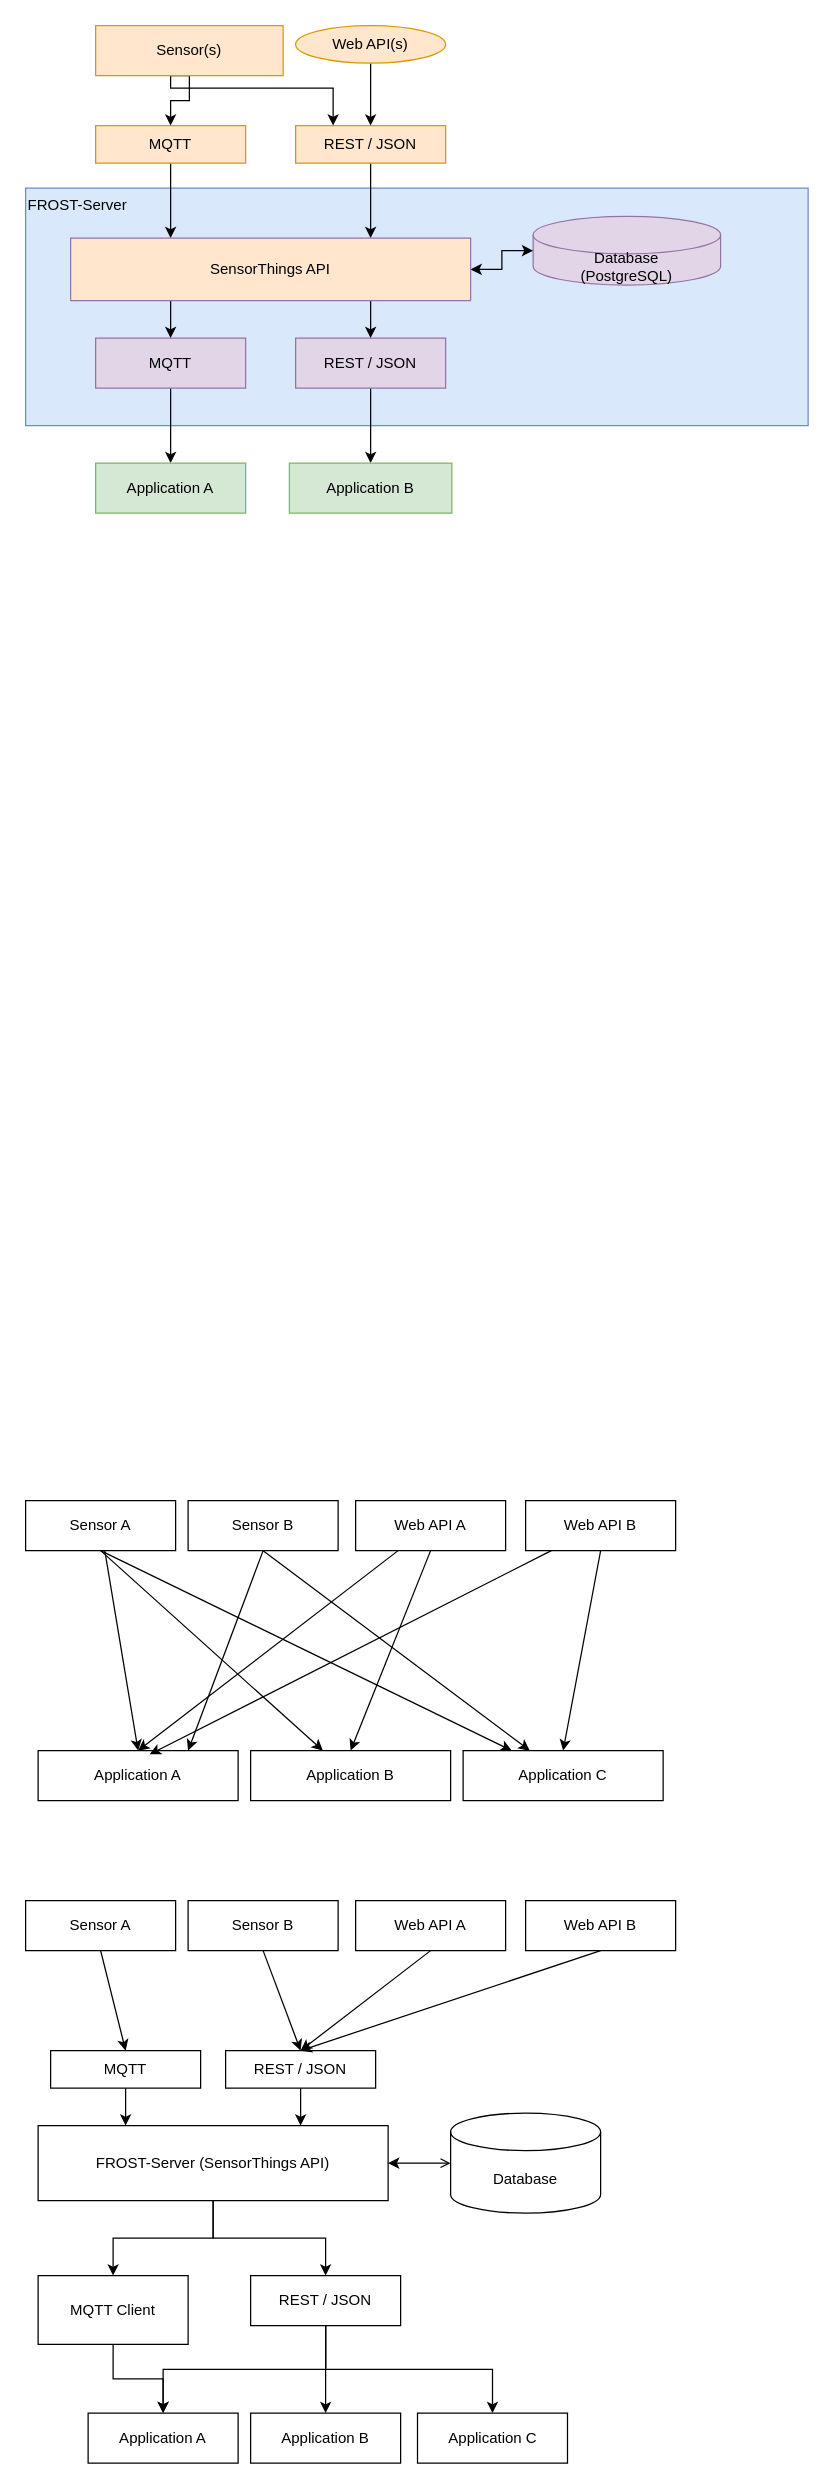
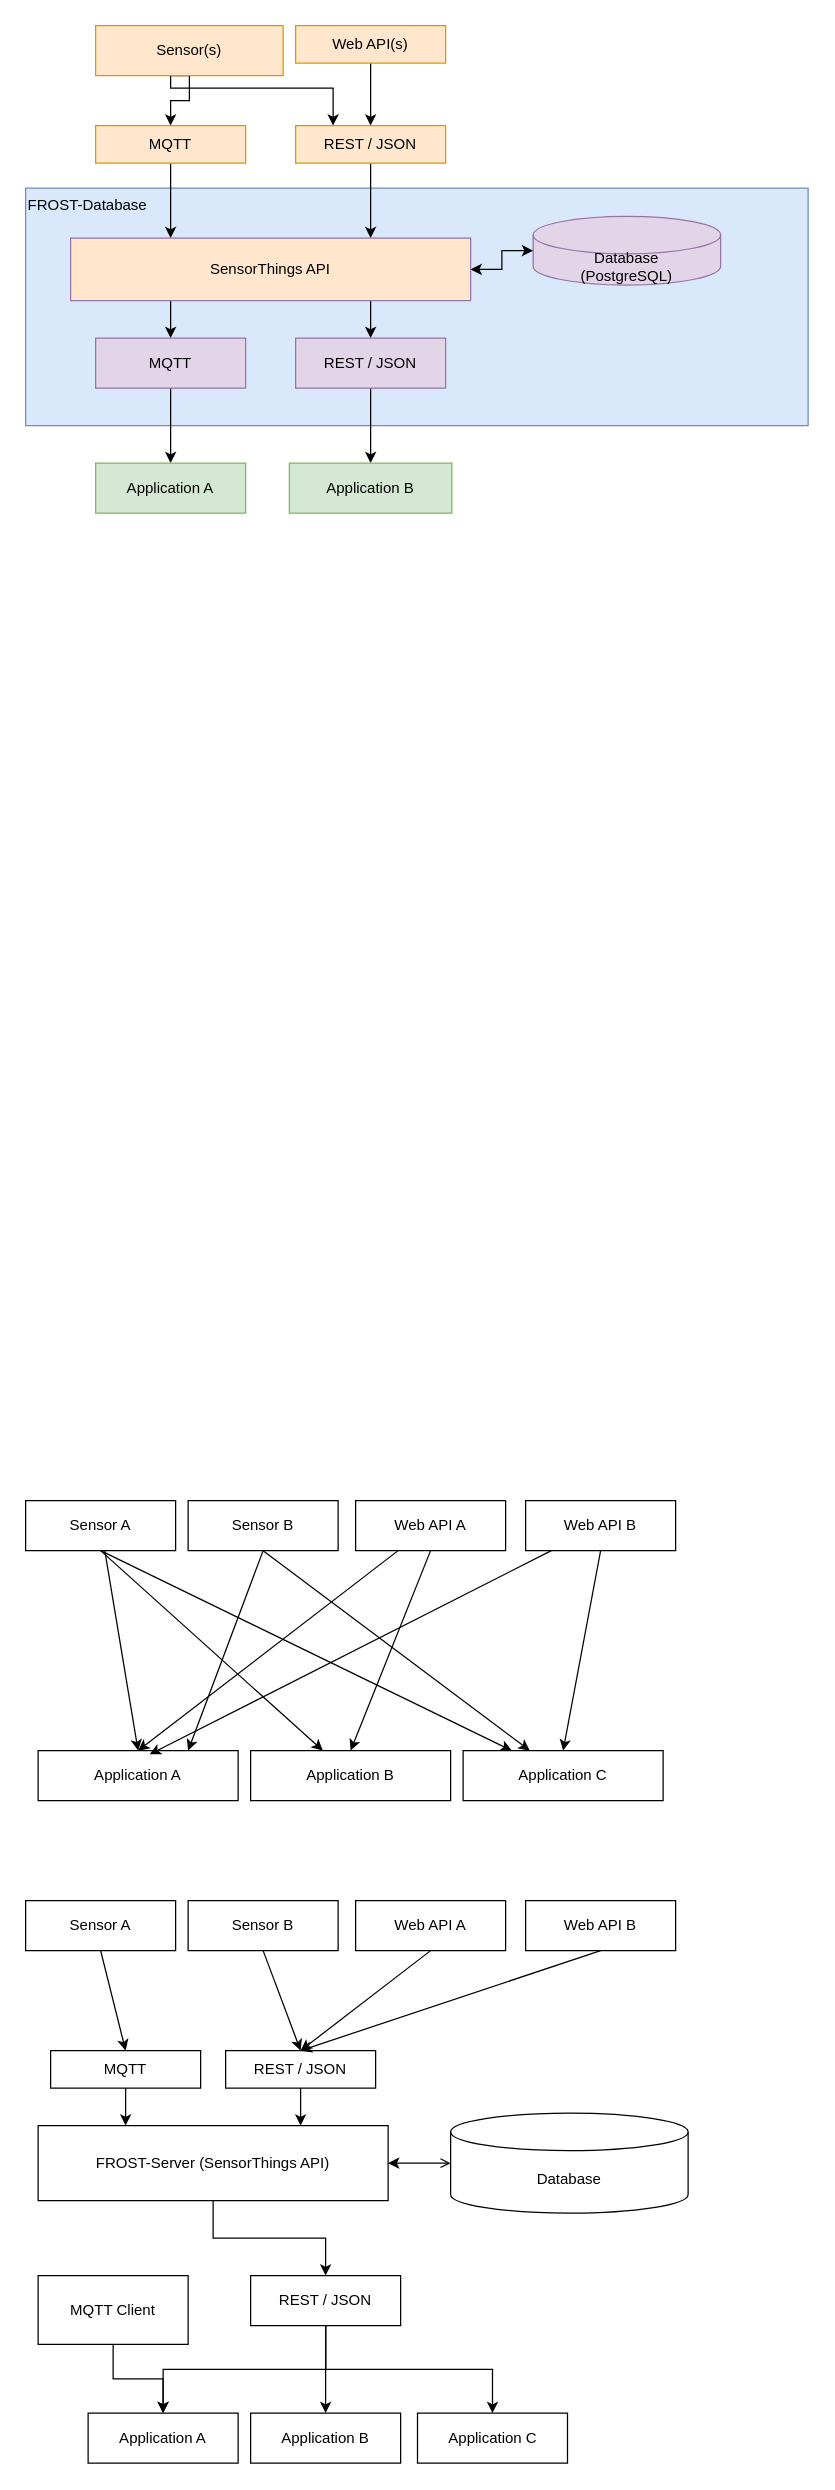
  <mxCell id="0" />
  <mxCell id="1" parent="0" />
- <mxCell id="2" style="edgeStyle=orthogonalEdgeStyle;rounded=0;orthogonalLoop=1;jettySize=auto;html=1;exitX=0.5;exitY=1;exitDx=0;exitDy=0;entryX=0.5;entryY=0;entryDx=0;entryDy=0;" edge="1" parent="1" source="4" target="11"><mxGeometry relative="1" as="geometry" /></mxCell>
  <mxCell id="3" style="edgeStyle=orthogonalEdgeStyle;rounded=0;orthogonalLoop=1;jettySize=auto;html=1;exitX=0.5;exitY=1;exitDx=0;exitDy=0;entryX=0.5;entryY=0;entryDx=0;entryDy=0;" edge="1" parent="1" source="4" target="15"><mxGeometry relative="1" as="geometry" /></mxCell>
  <mxCell id="4" value="FROST-Server (SensorThings API)" style="rounded=0;whiteSpace=wrap;html=1;" vertex="1" parent="1"><mxGeometry x="30" y="1700" width="280" height="60" as="geometry" /></mxCell>
  <mxCell id="5" style="edgeStyle=orthogonalEdgeStyle;rounded=0;orthogonalLoop=1;jettySize=auto;html=1;entryX=0.25;entryY=0;entryDx=0;entryDy=0;" edge="1" parent="1" source="6" target="4"><mxGeometry relative="1" as="geometry" /></mxCell>
  <mxCell id="6" value="MQTT" style="rounded=0;whiteSpace=wrap;html=1;" vertex="1" parent="1"><mxGeometry x="40" y="1640" width="120" height="30" as="geometry" /></mxCell>
  <mxCell id="7" style="edgeStyle=orthogonalEdgeStyle;rounded=0;orthogonalLoop=1;jettySize=auto;html=1;exitX=0.5;exitY=1;exitDx=0;exitDy=0;entryX=0.75;entryY=0;entryDx=0;entryDy=0;" edge="1" parent="1" source="8" target="4"><mxGeometry relative="1" as="geometry" /></mxCell>
  <mxCell id="8" value="REST / JSON" style="rounded=0;whiteSpace=wrap;html=1;" vertex="1" parent="1"><mxGeometry x="180" y="1640" width="120" height="30" as="geometry" /></mxCell>
- <mxCell id="9" value="Database" style="shape=cylinder3;whiteSpace=wrap;html=1;boundedLbl=1;backgroundOutline=1;size=15;" vertex="1" parent="1"><mxGeometry x="360" y="1690" width="120" height="80" as="geometry" /></mxCell>
+ <mxCell id="9" value="Database" style="shape=cylinder3;whiteSpace=wrap;html=1;boundedLbl=1;backgroundOutline=1;size=15;" vertex="1" parent="1"><mxGeometry x="360" y="1690" width="190" height="80" as="geometry" /></mxCell>
  <mxCell id="10" style="edgeStyle=orthogonalEdgeStyle;rounded=0;orthogonalLoop=1;jettySize=auto;html=1;entryX=0.5;entryY=0;entryDx=0;entryDy=0;" edge="1" parent="1" source="11" target="16"><mxGeometry relative="1" as="geometry" /></mxCell>
  <mxCell id="11" value="MQTT Client" style="rounded=0;whiteSpace=wrap;html=1;" vertex="1" parent="1"><mxGeometry x="30" y="1820" width="120" height="55" as="geometry" /></mxCell>
  <mxCell id="12" style="edgeStyle=orthogonalEdgeStyle;rounded=0;orthogonalLoop=1;jettySize=auto;html=1;exitX=0.5;exitY=1;exitDx=0;exitDy=0;" edge="1" parent="1" source="15" target="16"><mxGeometry relative="1" as="geometry" /></mxCell>
  <mxCell id="13" style="edgeStyle=orthogonalEdgeStyle;rounded=0;orthogonalLoop=1;jettySize=auto;html=1;exitX=0.5;exitY=1;exitDx=0;exitDy=0;entryX=0.5;entryY=0;entryDx=0;entryDy=0;" edge="1" parent="1" source="15" target="18"><mxGeometry relative="1" as="geometry" /></mxCell>
  <mxCell id="14" style="edgeStyle=orthogonalEdgeStyle;rounded=0;orthogonalLoop=1;jettySize=auto;html=1;exitX=0.5;exitY=1;exitDx=0;exitDy=0;" edge="1" parent="1" source="15" target="19"><mxGeometry relative="1" as="geometry" /></mxCell>
  <mxCell id="15" value="REST / JSON" style="rounded=0;whiteSpace=wrap;html=1;" vertex="1" parent="1"><mxGeometry x="200" y="1820" width="120" height="40" as="geometry" /></mxCell>
  <mxCell id="16" value="Applic&lt;span style=&quot;background-color: transparent; color: light-dark(rgb(0, 0, 0), rgb(255, 255, 255));&quot;&gt;ation A&lt;/span&gt;" style="rounded=0;whiteSpace=wrap;html=1;" vertex="1" parent="1"><mxGeometry x="70" y="1930" width="120" height="40" as="geometry" /></mxCell>
  <mxCell id="17" style="edgeStyle=orthogonalEdgeStyle;rounded=0;orthogonalLoop=1;jettySize=auto;html=1;entryX=0;entryY=0.5;entryDx=0;entryDy=0;entryPerimeter=0;startArrow=classic;startFill=1;endArrow=open;" edge="1" parent="1" source="4" target="9"><mxGeometry relative="1" as="geometry" /></mxCell>
  <mxCell id="18" value="Applic&lt;span style=&quot;background-color: transparent; color: light-dark(rgb(0, 0, 0), rgb(255, 255, 255));&quot;&gt;ation B&lt;/span&gt;" style="rounded=0;whiteSpace=wrap;html=1;" vertex="1" parent="1"><mxGeometry x="200" y="1930" width="120" height="40" as="geometry" /></mxCell>
  <mxCell id="19" value="Applic&lt;span style=&quot;background-color: transparent; color: light-dark(rgb(0, 0, 0), rgb(255, 255, 255));&quot;&gt;ation C&lt;/span&gt;" style="rounded=0;whiteSpace=wrap;html=1;" vertex="1" parent="1"><mxGeometry x="333.5" y="1930" width="120" height="40" as="geometry" /></mxCell>
  <mxCell id="20" value="Applic&lt;span style=&quot;background-color: transparent; color: light-dark(rgb(0, 0, 0), rgb(255, 255, 255));&quot;&gt;ation A&lt;/span&gt;" style="rounded=0;whiteSpace=wrap;html=1;" vertex="1" parent="1"><mxGeometry x="30" y="1400" width="160" height="40" as="geometry" /></mxCell>
  <mxCell id="21" style="rounded=0;orthogonalLoop=1;jettySize=auto;html=1;entryX=0.5;entryY=0;entryDx=0;entryDy=0;" edge="1" parent="1" source="24" target="20"><mxGeometry relative="1" as="geometry"><mxPoint x="100" y="1280" as="targetPoint" /></mxGeometry></mxCell>
  <mxCell id="22" style="rounded=0;orthogonalLoop=1;jettySize=auto;html=1;exitX=0.5;exitY=1;exitDx=0;exitDy=0;" edge="1" parent="1" source="24" target="28"><mxGeometry relative="1" as="geometry" /></mxCell>
  <mxCell id="23" style="rounded=0;orthogonalLoop=1;jettySize=auto;html=1;exitX=0.5;exitY=1;exitDx=0;exitDy=0;" edge="1" parent="1" source="24" target="29"><mxGeometry relative="1" as="geometry" /></mxCell>
  <mxCell id="24" value="Sensor A" style="rounded=0;whiteSpace=wrap;html=1;" vertex="1" parent="1"><mxGeometry x="20" y="1200" width="120" height="40" as="geometry" /></mxCell>
  <mxCell id="25" style="rounded=0;orthogonalLoop=1;jettySize=auto;html=1;entryX=0.5;entryY=0;entryDx=0;entryDy=0;" edge="1" parent="1" source="27" target="20"><mxGeometry relative="1" as="geometry" /></mxCell>
  <mxCell id="26" style="rounded=0;orthogonalLoop=1;jettySize=auto;html=1;exitX=0.5;exitY=1;exitDx=0;exitDy=0;entryX=0.5;entryY=0;entryDx=0;entryDy=0;" edge="1" parent="1" source="27" target="28"><mxGeometry relative="1" as="geometry" /></mxCell>
  <mxCell id="27" value="Web API A" style="rounded=0;whiteSpace=wrap;html=1;" vertex="1" parent="1"><mxGeometry x="284" y="1200" width="120" height="40" as="geometry" /></mxCell>
  <mxCell id="28" value="Applic&lt;span style=&quot;background-color: transparent; color: light-dark(rgb(0, 0, 0), rgb(255, 255, 255));&quot;&gt;ation B&lt;/span&gt;" style="rounded=0;whiteSpace=wrap;html=1;" vertex="1" parent="1"><mxGeometry x="200" y="1400" width="160" height="40" as="geometry" /></mxCell>
  <mxCell id="29" value="Applic&lt;span style=&quot;background-color: transparent; color: light-dark(rgb(0, 0, 0), rgb(255, 255, 255));&quot;&gt;ation C&lt;/span&gt;" style="rounded=0;whiteSpace=wrap;html=1;" vertex="1" parent="1"><mxGeometry x="370" y="1400" width="160" height="40" as="geometry" /></mxCell>
  <mxCell id="30" style="rounded=0;orthogonalLoop=1;jettySize=auto;html=1;exitX=0.5;exitY=1;exitDx=0;exitDy=0;entryX=0.5;entryY=0;entryDx=0;entryDy=0;" edge="1" parent="1" source="31" target="29"><mxGeometry relative="1" as="geometry" /></mxCell>
  <mxCell id="31" value="Web API B" style="rounded=0;whiteSpace=wrap;html=1;" vertex="1" parent="1"><mxGeometry x="420" y="1200" width="120" height="40" as="geometry" /></mxCell>
  <mxCell id="32" style="rounded=0;orthogonalLoop=1;jettySize=auto;html=1;exitX=0.5;exitY=1;exitDx=0;exitDy=0;entryX=0.75;entryY=0;entryDx=0;entryDy=0;" edge="1" parent="1" source="34" target="20"><mxGeometry relative="1" as="geometry" /></mxCell>
  <mxCell id="33" style="rounded=0;orthogonalLoop=1;jettySize=auto;html=1;exitX=0.5;exitY=1;exitDx=0;exitDy=0;" edge="1" parent="1" source="34" target="29"><mxGeometry relative="1" as="geometry" /></mxCell>
  <mxCell id="34" value="Sensor B" style="rounded=0;whiteSpace=wrap;html=1;" vertex="1" parent="1"><mxGeometry x="150" y="1200" width="120" height="40" as="geometry" /></mxCell>
  <mxCell id="35" style="rounded=0;orthogonalLoop=1;jettySize=auto;html=1;entryX=0.558;entryY=0.075;entryDx=0;entryDy=0;entryPerimeter=0;" edge="1" parent="1" source="31" target="20"><mxGeometry relative="1" as="geometry" /></mxCell>
  <mxCell id="36" style="rounded=0;orthogonalLoop=1;jettySize=auto;html=1;exitX=0.5;exitY=1;exitDx=0;exitDy=0;entryX=0.5;entryY=0;entryDx=0;entryDy=0;" edge="1" parent="1" source="37" target="6"><mxGeometry relative="1" as="geometry" /></mxCell>
  <mxCell id="37" value="Sensor A" style="rounded=0;whiteSpace=wrap;html=1;" vertex="1" parent="1"><mxGeometry x="20" y="1520" width="120" height="40" as="geometry" /></mxCell>
  <mxCell id="38" style="rounded=0;orthogonalLoop=1;jettySize=auto;html=1;exitX=0.5;exitY=1;exitDx=0;exitDy=0;entryX=0.5;entryY=0;entryDx=0;entryDy=0;" edge="1" parent="1" source="39" target="8"><mxGeometry relative="1" as="geometry" /></mxCell>
  <mxCell id="39" value="Web API A" style="rounded=0;whiteSpace=wrap;html=1;" vertex="1" parent="1"><mxGeometry x="284" y="1520" width="120" height="40" as="geometry" /></mxCell>
  <mxCell id="40" style="rounded=0;orthogonalLoop=1;jettySize=auto;html=1;exitX=0.5;exitY=1;exitDx=0;exitDy=0;entryX=0.5;entryY=0;entryDx=0;entryDy=0;" edge="1" parent="1" source="41" target="8"><mxGeometry relative="1" as="geometry" /></mxCell>
  <mxCell id="41" value="Web API B" style="rounded=0;whiteSpace=wrap;html=1;" vertex="1" parent="1"><mxGeometry x="420" y="1520" width="120" height="40" as="geometry" /></mxCell>
  <mxCell id="42" style="rounded=0;orthogonalLoop=1;jettySize=auto;html=1;exitX=0.5;exitY=1;exitDx=0;exitDy=0;entryX=0.5;entryY=0;entryDx=0;entryDy=0;" edge="1" parent="1" source="43" target="8"><mxGeometry relative="1" as="geometry" /></mxCell>
  <mxCell id="43" value="Sensor B" style="rounded=0;whiteSpace=wrap;html=1;" vertex="1" parent="1"><mxGeometry x="150" y="1520" width="120" height="40" as="geometry" /></mxCell>
- <mxCell id="44" value="FROST-Server" style="rounded=0;whiteSpace=wrap;html=1;align=left;verticalAlign=top;fillColor=#dae8fc;strokeColor=#6c8ebf;" vertex="1" parent="1"><mxGeometry x="20" y="150" width="626" height="190" as="geometry" /></mxCell>
+ <mxCell id="44" value="FROST-Database" style="rounded=0;whiteSpace=wrap;html=1;align=left;verticalAlign=top;fillColor=#dae8fc;strokeColor=#6c8ebf;" vertex="1" parent="1"><mxGeometry x="20" y="150" width="626" height="190" as="geometry" /></mxCell>
  <mxCell id="45" style="edgeStyle=orthogonalEdgeStyle;rounded=0;orthogonalLoop=1;jettySize=auto;html=1;exitX=0.5;exitY=1;exitDx=0;exitDy=0;entryX=0.25;entryY=0;entryDx=0;entryDy=0;" edge="1" parent="1" source="46" target="57"><mxGeometry relative="1" as="geometry" /></mxCell>
  <mxCell id="46" value="MQTT" style="rounded=0;whiteSpace=wrap;html=1;fillColor=#ffe6cc;strokeColor=#d79b00;" vertex="1" parent="1"><mxGeometry x="76" y="100" width="120" height="30" as="geometry" /></mxCell>
  <mxCell id="47" style="edgeStyle=orthogonalEdgeStyle;rounded=0;orthogonalLoop=1;jettySize=auto;html=1;exitX=0.5;exitY=1;exitDx=0;exitDy=0;entryX=0.75;entryY=0;entryDx=0;entryDy=0;" edge="1" parent="1" source="48" target="57"><mxGeometry relative="1" as="geometry" /></mxCell>
  <mxCell id="48" value="REST / JSON" style="rounded=0;whiteSpace=wrap;html=1;fillColor=#ffe6cc;strokeColor=#d79b00;" vertex="1" parent="1"><mxGeometry x="236" y="100" width="120" height="30" as="geometry" /></mxCell>
  <mxCell id="49" value="Database&lt;div&gt;(PostgreSQL)&lt;/div&gt;" style="shape=cylinder3;whiteSpace=wrap;html=1;boundedLbl=1;backgroundOutline=1;size=15;fillColor=#e1d5e7;strokeColor=#9673a6;" vertex="1" parent="1"><mxGeometry x="426" y="172.5" width="150" height="55" as="geometry" /></mxCell>
  <mxCell id="50" style="edgeStyle=orthogonalEdgeStyle;rounded=0;orthogonalLoop=1;jettySize=auto;html=1;exitX=0.5;exitY=1;exitDx=0;exitDy=0;" edge="1" parent="1" source="51" target="58"><mxGeometry relative="1" as="geometry" /></mxCell>
  <mxCell id="51" value="MQTT" style="rounded=0;whiteSpace=wrap;html=1;fillColor=#e1d5e7;strokeColor=#9673a6;" vertex="1" parent="1"><mxGeometry x="76" y="270" width="120" height="40" as="geometry" /></mxCell>
  <mxCell id="52" style="edgeStyle=orthogonalEdgeStyle;rounded=0;orthogonalLoop=1;jettySize=auto;html=1;exitX=0.5;exitY=1;exitDx=0;exitDy=0;entryX=0.5;entryY=0;entryDx=0;entryDy=0;startArrow=none;startFill=0;" edge="1" parent="1" source="53" target="59"><mxGeometry relative="1" as="geometry" /></mxCell>
  <mxCell id="53" value="REST / JSON" style="rounded=0;whiteSpace=wrap;html=1;fillColor=#e1d5e7;strokeColor=#9673a6;" vertex="1" parent="1"><mxGeometry x="236" y="270" width="120" height="40" as="geometry" /></mxCell>
  <mxCell id="54" style="edgeStyle=orthogonalEdgeStyle;rounded=0;orthogonalLoop=1;jettySize=auto;html=1;exitX=1;exitY=0.5;exitDx=0;exitDy=0;startArrow=classic;startFill=1;" edge="1" parent="1" source="57" target="49"><mxGeometry relative="1" as="geometry" /></mxCell>
  <mxCell id="55" style="edgeStyle=orthogonalEdgeStyle;rounded=0;orthogonalLoop=1;jettySize=auto;html=1;exitX=0.75;exitY=1;exitDx=0;exitDy=0;entryX=0.5;entryY=0;entryDx=0;entryDy=0;startArrow=none;startFill=0;" edge="1" parent="1" source="57" target="53"><mxGeometry relative="1" as="geometry" /></mxCell>
  <mxCell id="56" style="edgeStyle=orthogonalEdgeStyle;rounded=0;orthogonalLoop=1;jettySize=auto;html=1;exitX=0.25;exitY=1;exitDx=0;exitDy=0;entryX=0.5;entryY=0;entryDx=0;entryDy=0;" edge="1" parent="1" source="57" target="51"><mxGeometry relative="1" as="geometry" /></mxCell>
  <mxCell id="57" value="SensorThings API" style="rounded=0;whiteSpace=wrap;html=1;fillColor=#ffe6cc;strokeColor=#9673a6;" vertex="1" parent="1"><mxGeometry x="56" y="190" width="320" height="50" as="geometry" /></mxCell>
  <mxCell id="58" value="Applic&lt;span style=&quot;background-color: transparent; color: light-dark(rgb(0, 0, 0), rgb(255, 255, 255));&quot;&gt;ation A&lt;/span&gt;" style="rounded=0;whiteSpace=wrap;html=1;fillColor=#d5e8d4;strokeColor=#82b366;" vertex="1" parent="1"><mxGeometry x="76" y="370" width="120" height="40" as="geometry" /></mxCell>
  <mxCell id="59" value="Applic&lt;span style=&quot;background-color: transparent; color: light-dark(rgb(0, 0, 0), rgb(255, 255, 255));&quot;&gt;ation B&lt;/span&gt;" style="rounded=0;whiteSpace=wrap;html=1;fillColor=#d5e8d4;strokeColor=#82b366;" vertex="1" parent="1"><mxGeometry x="231" y="370" width="130" height="40" as="geometry" /></mxCell>
  <mxCell id="60" style="edgeStyle=orthogonalEdgeStyle;rounded=0;orthogonalLoop=1;jettySize=auto;html=1;exitX=0.5;exitY=1;exitDx=0;exitDy=0;" edge="1" parent="1" source="62" target="46"><mxGeometry relative="1" as="geometry" /></mxCell>
  <mxCell id="61" style="edgeStyle=orthogonalEdgeStyle;rounded=0;orthogonalLoop=1;jettySize=auto;html=1;exitX=0.5;exitY=1;exitDx=0;exitDy=0;entryX=0.25;entryY=0;entryDx=0;entryDy=0;" edge="1" parent="1" source="62" target="48"><mxGeometry relative="1" as="geometry"><Array as="points"><mxPoint x="136" y="70" /><mxPoint x="266" y="70" /></Array></mxGeometry></mxCell>
  <mxCell id="62" value="Sensor(s)" style="rounded=0;whiteSpace=wrap;html=1;fillColor=#ffe6cc;strokeColor=#d79b00;" vertex="1" parent="1"><mxGeometry x="76" y="20" width="150" height="40" as="geometry" /></mxCell>
  <mxCell id="63" style="edgeStyle=orthogonalEdgeStyle;rounded=0;orthogonalLoop=1;jettySize=auto;html=1;exitX=0.5;exitY=1;exitDx=0;exitDy=0;" edge="1" parent="1" source="64" target="48"><mxGeometry relative="1" as="geometry" /></mxCell>
- <mxCell id="64" value="Web API(s)" style="ellipse;whiteSpace=wrap;html=1;fillColor=#ffe6cc;strokeColor=#d79b00;" vertex="1" parent="1"><mxGeometry x="236" y="20" width="120" height="30" as="geometry" /></mxCell>
+ <mxCell id="64" value="Web API(s)" style="rounded=0;whiteSpace=wrap;html=1;fillColor=#ffe6cc;strokeColor=#d79b00;" vertex="1" parent="1"><mxGeometry x="236" y="20" width="120" height="30" as="geometry" /></mxCell>
